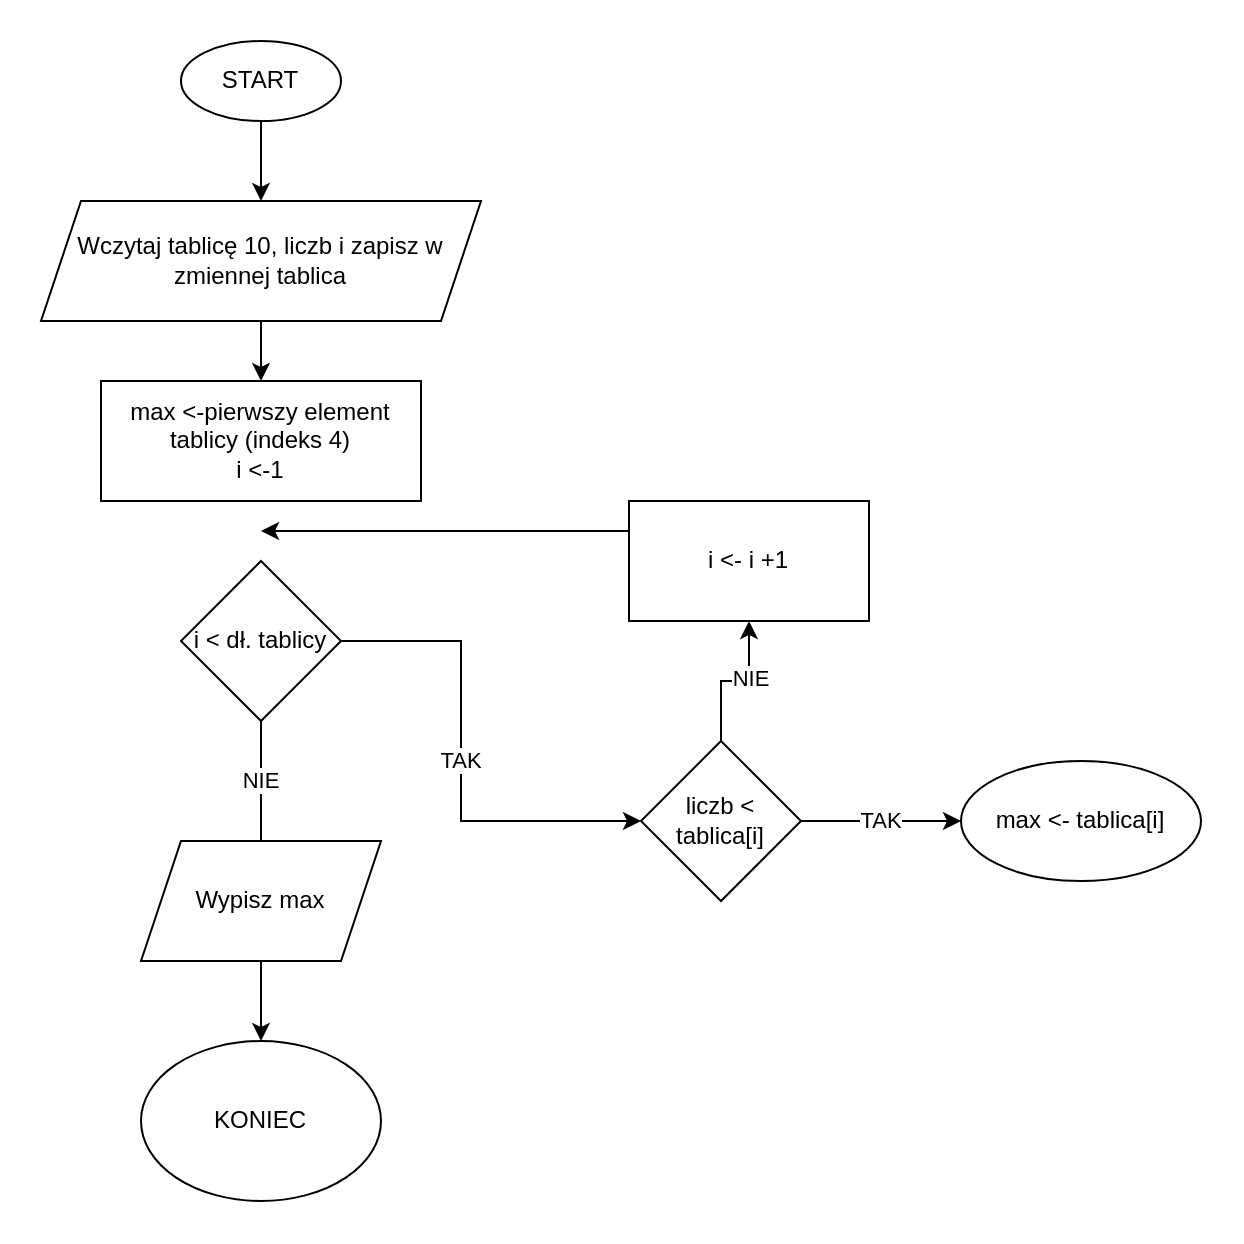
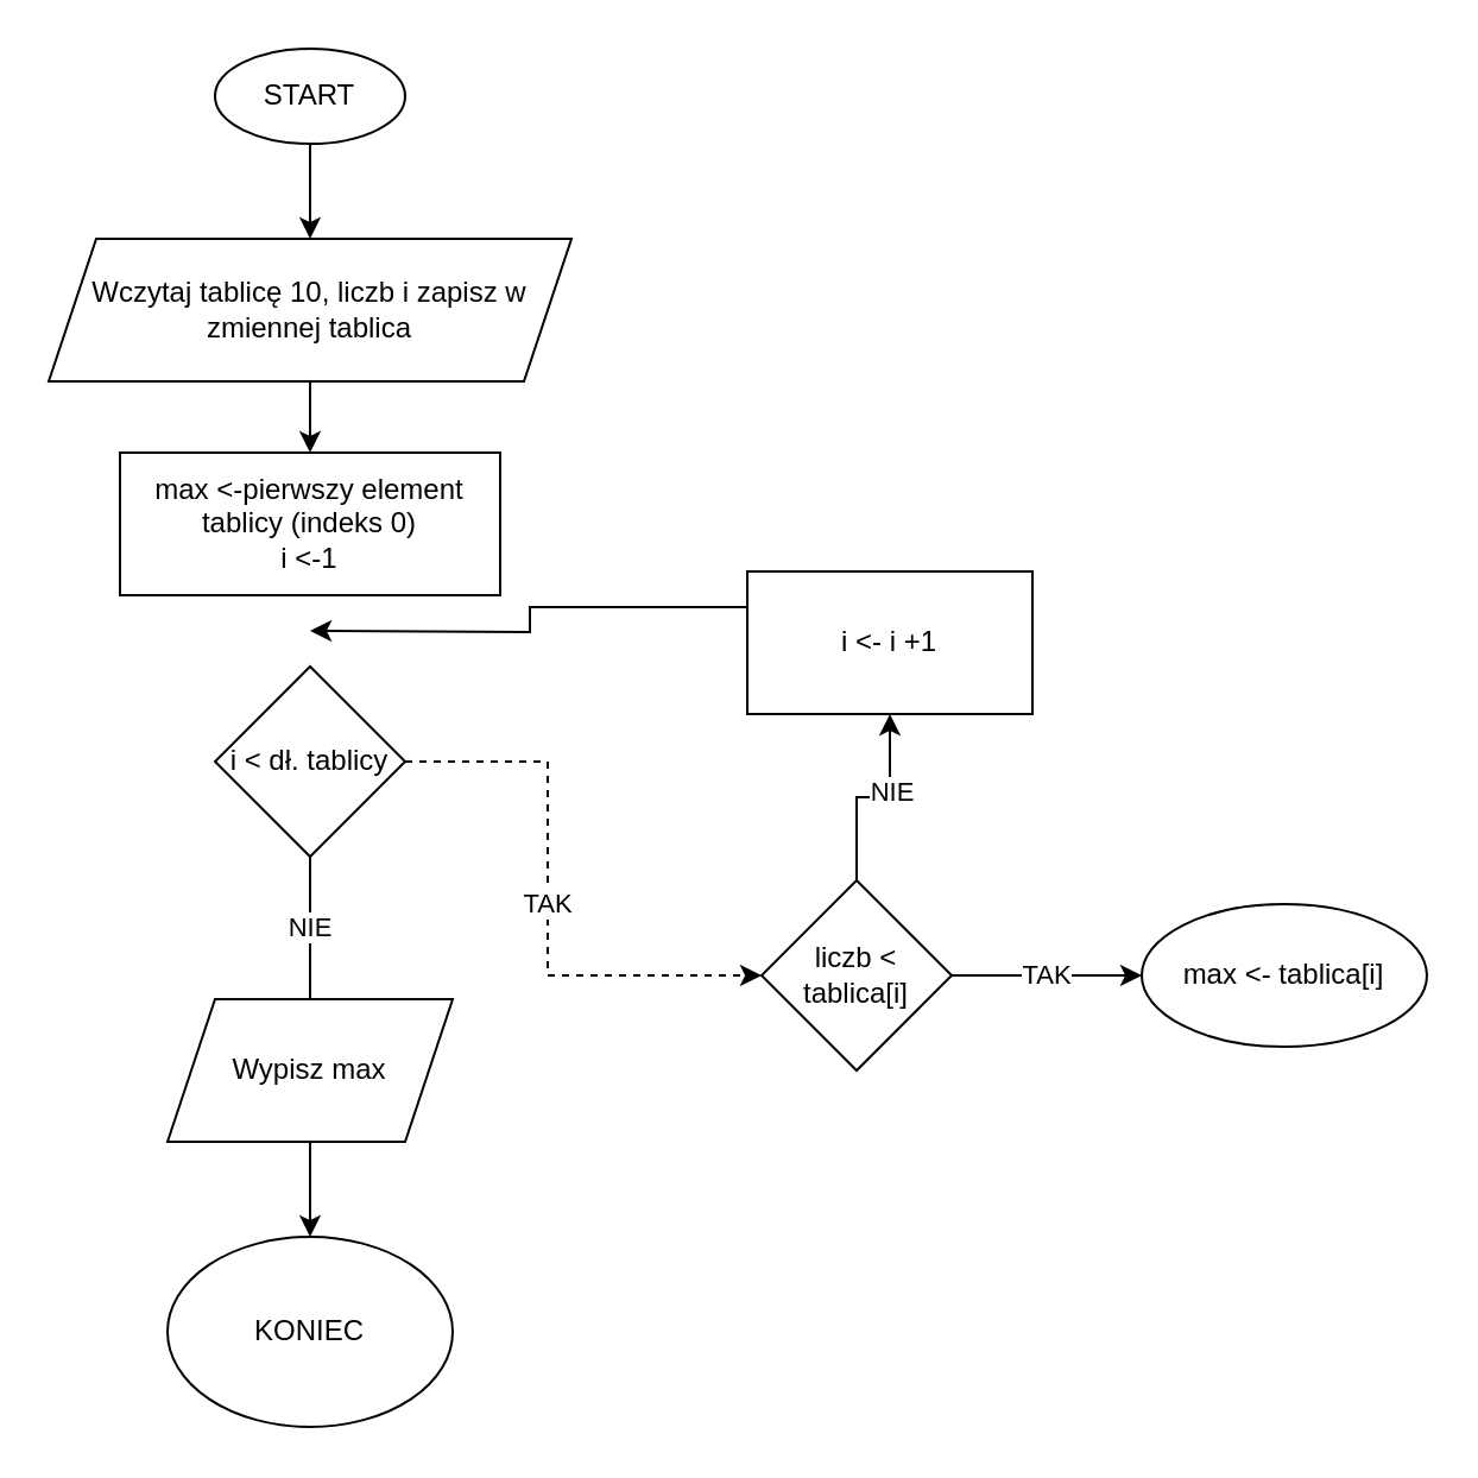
  <mxCell id="0" />
  <mxCell id="1" parent="0" />
  <mxCell id="2" style="edgeStyle=orthogonalEdgeStyle;rounded=0;orthogonalLoop=1;jettySize=auto;html=1;" edge="1" parent="1" source="3"><mxGeometry relative="1" as="geometry"><mxPoint x="130" y="100" as="targetPoint" /></mxGeometry></mxCell>
  <mxCell id="3" value="START" style="ellipse;whiteSpace=wrap;html=1;" vertex="1" parent="1"><mxGeometry x="90" y="20" width="80" height="40" as="geometry" /></mxCell>
  <mxCell id="4" value="" style="edgeStyle=orthogonalEdgeStyle;rounded=0;orthogonalLoop=1;jettySize=auto;html=1;" edge="1" parent="1" source="5" target="6"><mxGeometry relative="1" as="geometry" /></mxCell>
  <mxCell id="5" value="Wczytaj tablicę 10, liczb i zapisz w zmiennej tablica" style="shape=parallelogram;perimeter=parallelogramPerimeter;whiteSpace=wrap;html=1;fixedSize=1;" vertex="1" parent="1"><mxGeometry x="20" y="100" width="220" height="60" as="geometry" /></mxCell>
- <mxCell id="6" value="max &amp;lt;-pierwszy element tablicy (indeks 4)&lt;br&gt;i &amp;lt;-1" style="rounded=0;whiteSpace=wrap;html=1;" vertex="1" parent="1"><mxGeometry x="50" y="190" width="160" height="60" as="geometry" /></mxCell>
+ <mxCell id="6" value="max &amp;lt;-pierwszy element tablicy (indeks 0)&lt;br&gt;i &amp;lt;-1" style="rounded=0;whiteSpace=wrap;html=1;" vertex="1" parent="1"><mxGeometry x="50" y="190" width="160" height="60" as="geometry" /></mxCell>
  <mxCell id="7" value="NIE&lt;br&gt;" style="edgeStyle=orthogonalEdgeStyle;rounded=0;orthogonalLoop=1;jettySize=auto;html=1;" edge="1" parent="1" source="9"><mxGeometry x="-0.333" relative="1" as="geometry"><mxPoint x="130" y="450" as="targetPoint" /><mxPoint as="offset" /></mxGeometry></mxCell>
- <mxCell id="8" value="TAK" style="edgeStyle=orthogonalEdgeStyle;rounded=0;orthogonalLoop=1;jettySize=auto;html=1;" edge="1" parent="1" source="9" target="16"><mxGeometry relative="1" as="geometry"><Array as="points"><mxPoint x="230" y="320" /><mxPoint x="230" y="410" /></Array></mxGeometry></mxCell>
+ <mxCell id="8" value="TAK" style="edgeStyle=orthogonalEdgeStyle;rounded=0;orthogonalLoop=1;jettySize=auto;html=1;dashed=1;" edge="1" parent="1" source="9" target="16"><mxGeometry relative="1" as="geometry"><Array as="points"><mxPoint x="230" y="320" /><mxPoint x="230" y="410" /></Array></mxGeometry></mxCell>
  <mxCell id="9" value="i &amp;lt; dł. tablicy" style="rhombus;whiteSpace=wrap;html=1;" vertex="1" parent="1"><mxGeometry x="90" y="280" width="80" height="80" as="geometry" /></mxCell>
  <mxCell id="10" value="" style="edgeStyle=orthogonalEdgeStyle;rounded=0;orthogonalLoop=1;jettySize=auto;html=1;" edge="1" parent="1" source="11" target="12"><mxGeometry relative="1" as="geometry" /></mxCell>
  <mxCell id="11" value="Wypisz max" style="shape=parallelogram;perimeter=parallelogramPerimeter;whiteSpace=wrap;html=1;fixedSize=1;" vertex="1" parent="1"><mxGeometry x="70" y="420" width="120" height="60" as="geometry" /></mxCell>
  <mxCell id="12" value="KONIEC" style="ellipse;whiteSpace=wrap;html=1;" vertex="1" parent="1"><mxGeometry x="70" y="520" width="120" height="80" as="geometry" /></mxCell>
  <mxCell id="13" value="TAK" style="edgeStyle=orthogonalEdgeStyle;rounded=0;orthogonalLoop=1;jettySize=auto;html=1;" edge="1" parent="1" source="16" target="17"><mxGeometry relative="1" as="geometry"><Array as="points"><mxPoint x="490" y="410" /></Array></mxGeometry></mxCell>
  <mxCell id="14" style="edgeStyle=orthogonalEdgeStyle;rounded=0;orthogonalLoop=1;jettySize=auto;html=1;exitX=0.5;exitY=0;exitDx=0;exitDy=0;" edge="1" parent="1" source="16" target="19"><mxGeometry relative="1" as="geometry"><mxPoint x="360" y="330" as="targetPoint" /></mxGeometry></mxCell>
  <mxCell id="15" value="NIE" style="edgeLabel;html=1;align=center;verticalAlign=middle;resizable=0;points=[];" vertex="1" connectable="0" parent="14"><mxGeometry x="0.232" relative="1" as="geometry"><mxPoint as="offset" /></mxGeometry></mxCell>
  <mxCell id="16" value="liczb &amp;lt; tablica[i]" style="rhombus;whiteSpace=wrap;html=1;" vertex="1" parent="1"><mxGeometry x="320" y="370" width="80" height="80" as="geometry" /></mxCell>
  <mxCell id="17" value="max &amp;lt;- tablica[i]" style="ellipse;whiteSpace=wrap;html=1;" vertex="1" parent="1"><mxGeometry x="480" y="380" width="120" height="60" as="geometry" /></mxCell>
  <mxCell id="18" style="edgeStyle=orthogonalEdgeStyle;rounded=0;orthogonalLoop=1;jettySize=auto;html=1;exitX=0;exitY=0.25;exitDx=0;exitDy=0;" edge="1" parent="1" source="19"><mxGeometry relative="1" as="geometry"><mxPoint x="130" y="265" as="targetPoint" /></mxGeometry></mxCell>
- <mxCell id="19" value="i &amp;lt;- i +1" style="rounded=0;whiteSpace=wrap;html=1;" vertex="1" parent="1"><mxGeometry x="314" y="250" width="120" height="60" as="geometry" /></mxCell>
+ <mxCell id="19" value="i &amp;lt;- i +1" style="rounded=0;whiteSpace=wrap;html=1;" vertex="1" parent="1"><mxGeometry x="314" y="240" width="120" height="60" as="geometry" /></mxCell>
